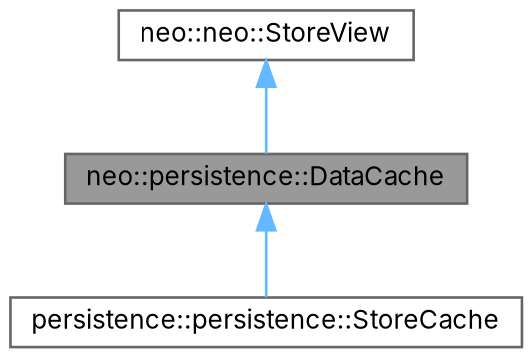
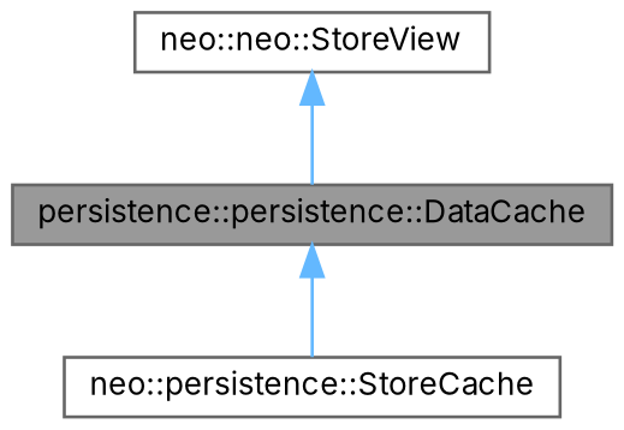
  digraph {
    fontname=Inter
    node [color=gray40 fillcolor=white fontname=Inter fontsize=10 shape=box style=filled]
    edge [color=steelblue1 dir=back fontname=Inter fontsize=10 labelfontname=Helvetica labelfontsize=10 style=solid]
-   n1 [fillcolor=grey60 fontcolor=black height=0.2 label="neo::persistence::DataCache" width=0.4]
-   n2 [height=0.2 label="persistence::persistence::StoreCache" width=0.4]
+   n1 [fillcolor=grey60 fontcolor=black height=0.2 label="persistence::persistence::DataCache" width=0.4]
+   n2 [height=0.2 label="neo::persistence::StoreCache" width=0.4]
    n3 [height=0.2 label="neo::neo::StoreView" width=0.4]
    n1 -> n2
    n3 -> n1
  }
